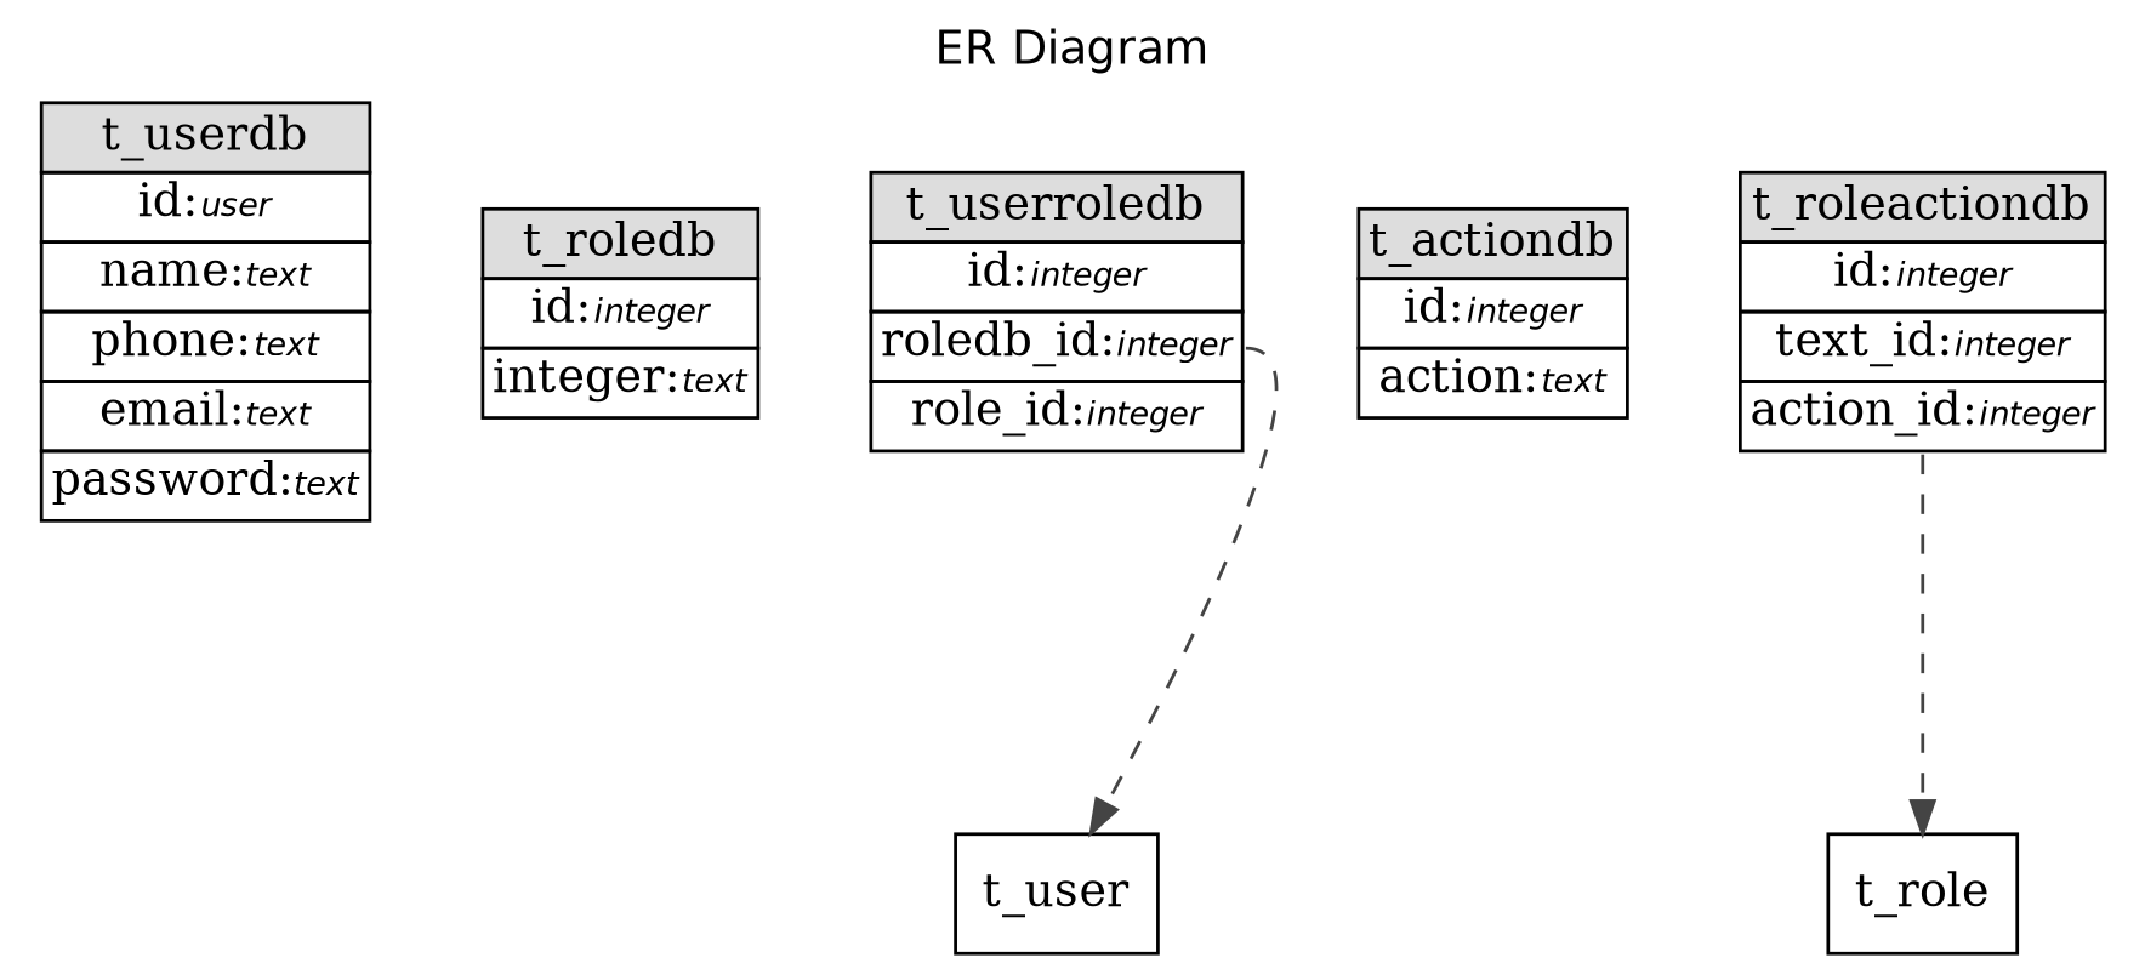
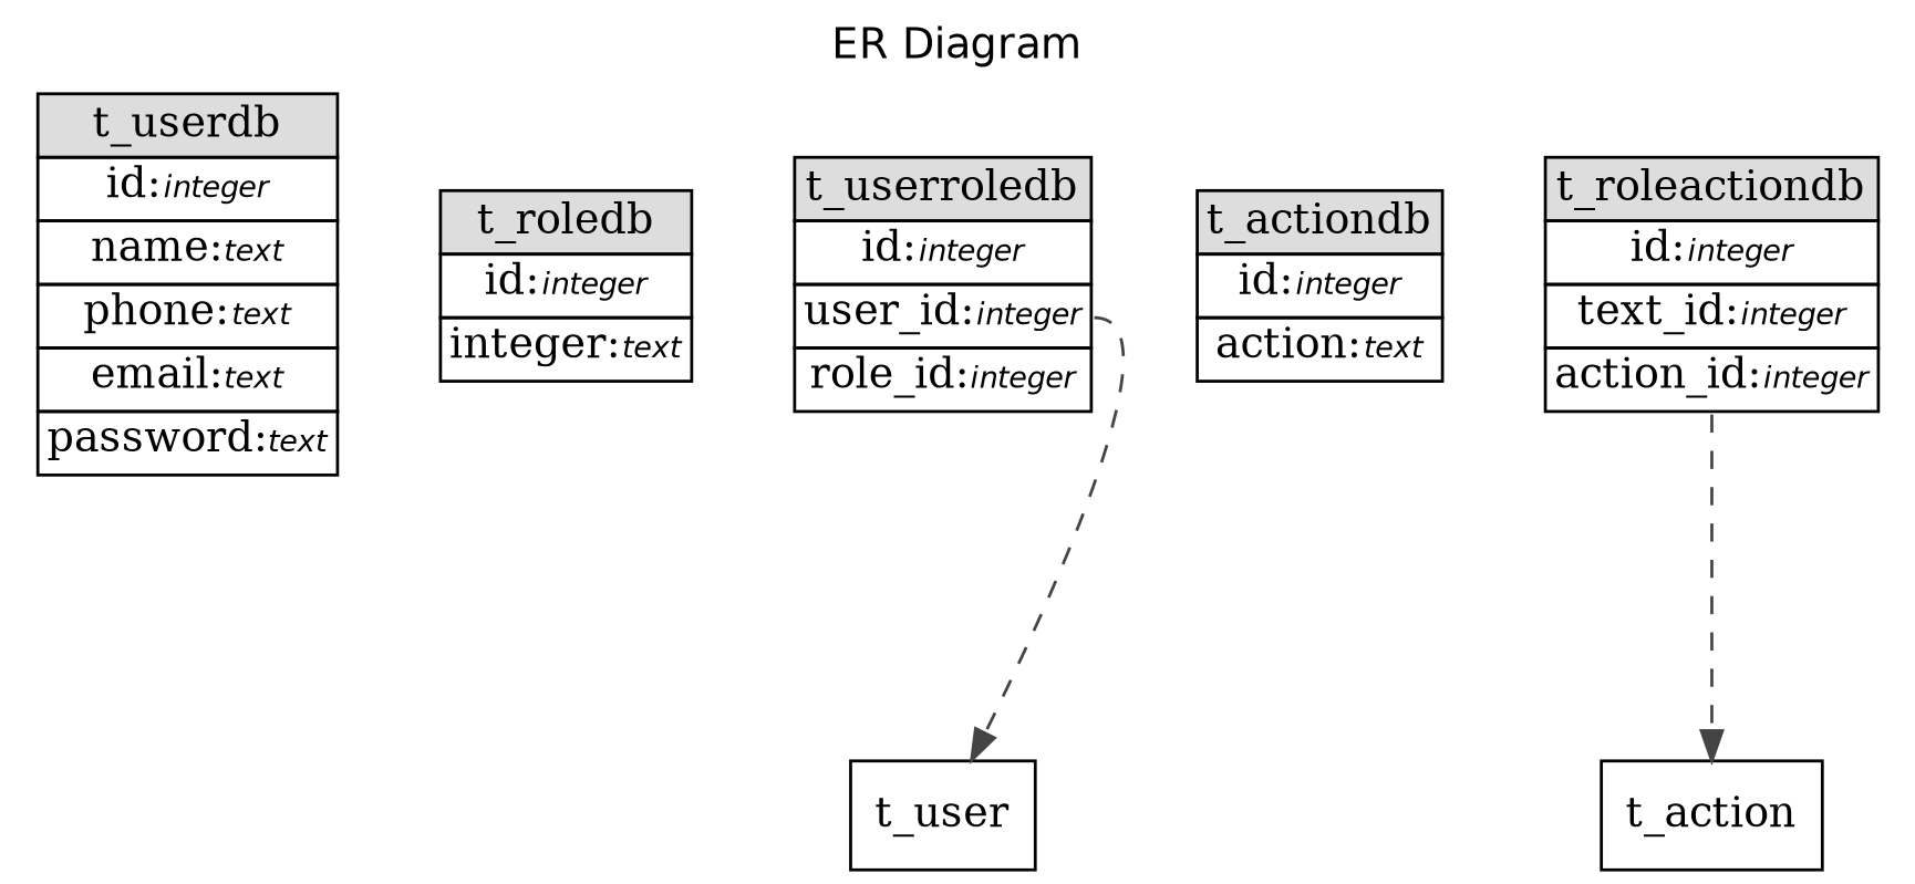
  digraph {
    compound=true
    fontname=Helvetica
    label="ER Diagram"
    labelloc=t
    rankdir=TB
    ranksep=1.25
    node [shape=plaintext]
    edge [arrowtail=normal color="#444444" headport=id style=dashed]
-   n1 [label=< 				<TABLE BORDER="0" CELLSPACING="0" CELLBORDER="1"> 				<TR><TD COLSPAN="3" BGCOLOR="#DDDDDD">t_userdb</TD></TR> 				 				<TR><TD COLSPAN="3" PORT="id">id:<FONT FACE="Helvetica-Oblique" POINT-SIZE="10">user</FONT></TD></TR> 	 				<TR><TD COLSPAN="3" PORT="name">name:<FONT FACE="Helvetica-Oblique" POINT-SIZE="10">text</FONT></TD></TR> 	 				<TR><TD COLSPAN="3" PORT="phone">phone:<FONT FACE="Helvetica-Oblique" POINT-SIZE="10">text</FONT></TD></TR> 	 				<TR><TD COLSPAN="3" PORT="email">email:<FONT FACE="Helvetica-Oblique" POINT-SIZE="10">text</FONT></TD></TR> 	 				<TR><TD COLSPAN="3" PORT="password">password:<FONT FACE="Helvetica-Oblique" POINT-SIZE="10">text</FONT></TD></TR> 	 				</TABLE>>]
+   n1 [label=< 				<TABLE BORDER="0" CELLSPACING="0" CELLBORDER="1"> 				<TR><TD COLSPAN="3" BGCOLOR="#DDDDDD">t_userdb</TD></TR> 				 				<TR><TD COLSPAN="3" PORT="id">id:<FONT FACE="Helvetica-Oblique" POINT-SIZE="10">integer</FONT></TD></TR> 	 				<TR><TD COLSPAN="3" PORT="name">name:<FONT FACE="Helvetica-Oblique" POINT-SIZE="10">text</FONT></TD></TR> 	 				<TR><TD COLSPAN="3" PORT="phone">phone:<FONT FACE="Helvetica-Oblique" POINT-SIZE="10">text</FONT></TD></TR> 	 				<TR><TD COLSPAN="3" PORT="email">email:<FONT FACE="Helvetica-Oblique" POINT-SIZE="10">text</FONT></TD></TR> 	 				<TR><TD COLSPAN="3" PORT="password">password:<FONT FACE="Helvetica-Oblique" POINT-SIZE="10">text</FONT></TD></TR> 	 				</TABLE>>]
    n2 [label=< 				<TABLE BORDER="0" CELLSPACING="0" CELLBORDER="1"> 				<TR><TD COLSPAN="3" BGCOLOR="#DDDDDD">t_roledb</TD></TR> 				 				<TR><TD COLSPAN="3" PORT="id">id:<FONT FACE="Helvetica-Oblique" POINT-SIZE="10">integer</FONT></TD></TR> 	 				<TR><TD COLSPAN="3" PORT="role">integer:<FONT FACE="Helvetica-Oblique" POINT-SIZE="10">text</FONT></TD></TR> 	 				</TABLE>>]
-   n3 [label=< 				<TABLE BORDER="0" CELLSPACING="0" CELLBORDER="1"> 				<TR><TD COLSPAN="3" BGCOLOR="#DDDDDD">t_userroledb</TD></TR> 				 				<TR><TD COLSPAN="3" PORT="id">id:<FONT FACE="Helvetica-Oblique" POINT-SIZE="10">integer</FONT></TD></TR> 	 				<TR><TD COLSPAN="3" PORT="user_id">roledb_id:<FONT FACE="Helvetica-Oblique" POINT-SIZE="10">integer</FONT></TD></TR> 	 				<TR><TD COLSPAN="3" PORT="role_id">role_id:<FONT FACE="Helvetica-Oblique" POINT-SIZE="10">integer</FONT></TD></TR> 	 				</TABLE>>]
+   n3 [label=< 				<TABLE BORDER="0" CELLSPACING="0" CELLBORDER="1"> 				<TR><TD COLSPAN="3" BGCOLOR="#DDDDDD">t_userroledb</TD></TR> 				 				<TR><TD COLSPAN="3" PORT="id">id:<FONT FACE="Helvetica-Oblique" POINT-SIZE="10">integer</FONT></TD></TR> 	 				<TR><TD COLSPAN="3" PORT="user_id">user_id:<FONT FACE="Helvetica-Oblique" POINT-SIZE="10">integer</FONT></TD></TR> 	 				<TR><TD COLSPAN="3" PORT="role_id">role_id:<FONT FACE="Helvetica-Oblique" POINT-SIZE="10">integer</FONT></TD></TR> 	 				</TABLE>>]
    n4 [label=< 				<TABLE BORDER="0" CELLSPACING="0" CELLBORDER="1"> 				<TR><TD COLSPAN="3" BGCOLOR="#DDDDDD">t_actiondb</TD></TR> 				 				<TR><TD COLSPAN="3" PORT="id">id:<FONT FACE="Helvetica-Oblique" POINT-SIZE="10">integer</FONT></TD></TR> 	 				<TR><TD COLSPAN="3" PORT="action">action:<FONT FACE="Helvetica-Oblique" POINT-SIZE="10">text</FONT></TD></TR> 	 				</TABLE>>]
    n5 [label=< 				<TABLE BORDER="0" CELLSPACING="0" CELLBORDER="1"> 				<TR><TD COLSPAN="3" BGCOLOR="#DDDDDD">t_roleactiondb</TD></TR> 				 				<TR><TD COLSPAN="3" PORT="id">id:<FONT FACE="Helvetica-Oblique" POINT-SIZE="10">integer</FONT></TD></TR> 	 				<TR><TD COLSPAN="3" PORT="role_id">text_id:<FONT FACE="Helvetica-Oblique" POINT-SIZE="10">integer</FONT></TD></TR> 	 				<TR><TD COLSPAN="3" PORT="action_id">action_id:<FONT FACE="Helvetica-Oblique" POINT-SIZE="10">integer</FONT></TD></TR> 	 				</TABLE>>]
    t_user [shape=record]
-   t_action [shape=record label=t_role]
+   t_action [shape=record]
    subgraph sub_1 {
      n1
    }
    subgraph sub_2 {
      n2
    }
    subgraph sub_3 {
      n3
    }
    subgraph sub_4 {
      n4
    }
    subgraph sub_5 {
      n5
    }
    n3 -> t_user [tailport=user_id]
    n5 -> t_action [tailport=action_id]
  }
